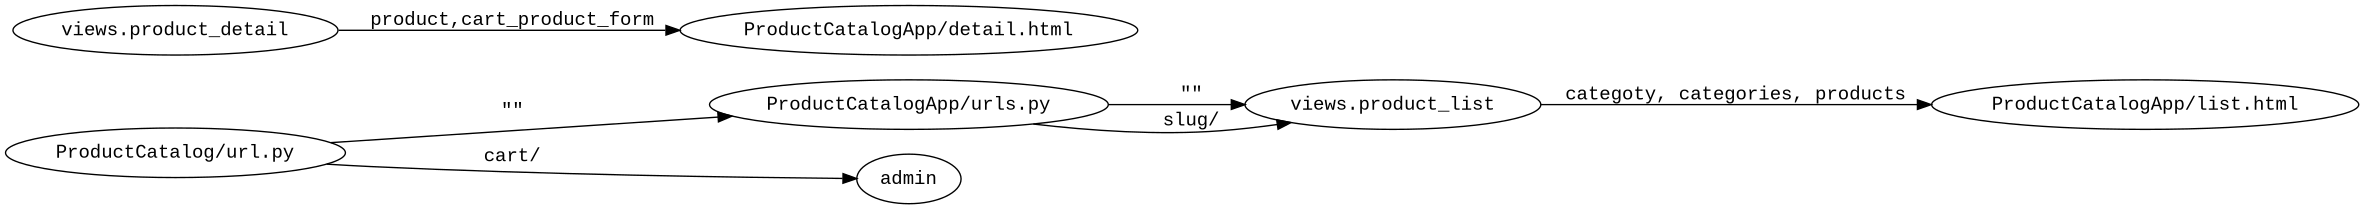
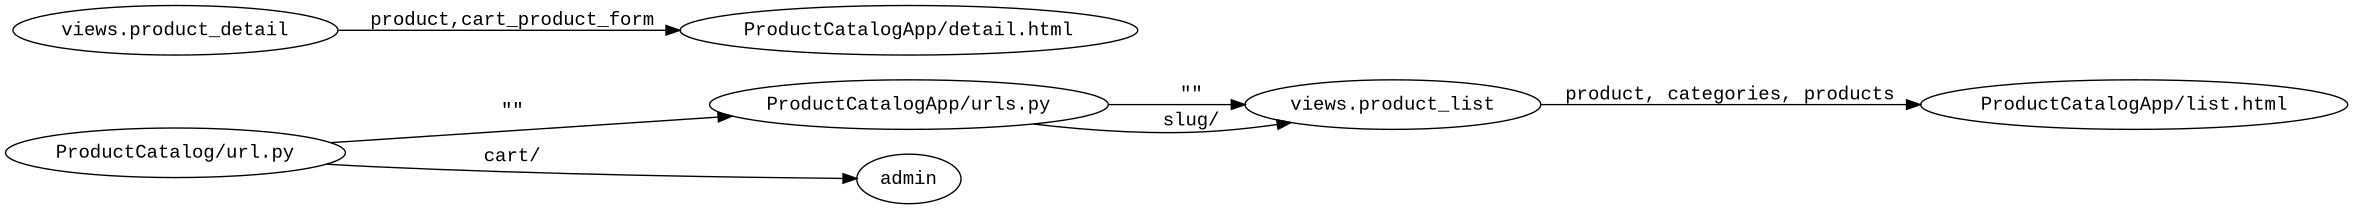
  digraph {
    fontname="Liberation Mono"
    rankdir=LR
    node [fontname="Liberation Mono"]
    edge [fontname="Liberation Mono"]
    "ProductCatalog/url.py"
    "ProductCatalogApp/urls.py"
    admin
    "views.product_list"
    "ProductCatalogApp/list.html"
    "views.product_detail"
    "ProductCatalogApp/detail.html"
    "ProductCatalog/url.py" -> "ProductCatalogApp/urls.py" [label="\"\""]
    "ProductCatalog/url.py" -> admin [label="cart/"]
    "ProductCatalogApp/urls.py" -> "views.product_list" [label="\"\""]
    "ProductCatalogApp/urls.py" -> "views.product_list" [label="slug/"]
-   "views.product_list" -> "ProductCatalogApp/list.html" [label="categoty, categories, products"]
+   "views.product_list" -> "ProductCatalogApp/list.html" [label="product, categories, products"]
    "views.product_detail" -> "ProductCatalogApp/detail.html" [label="product,cart_product_form"]
  }
